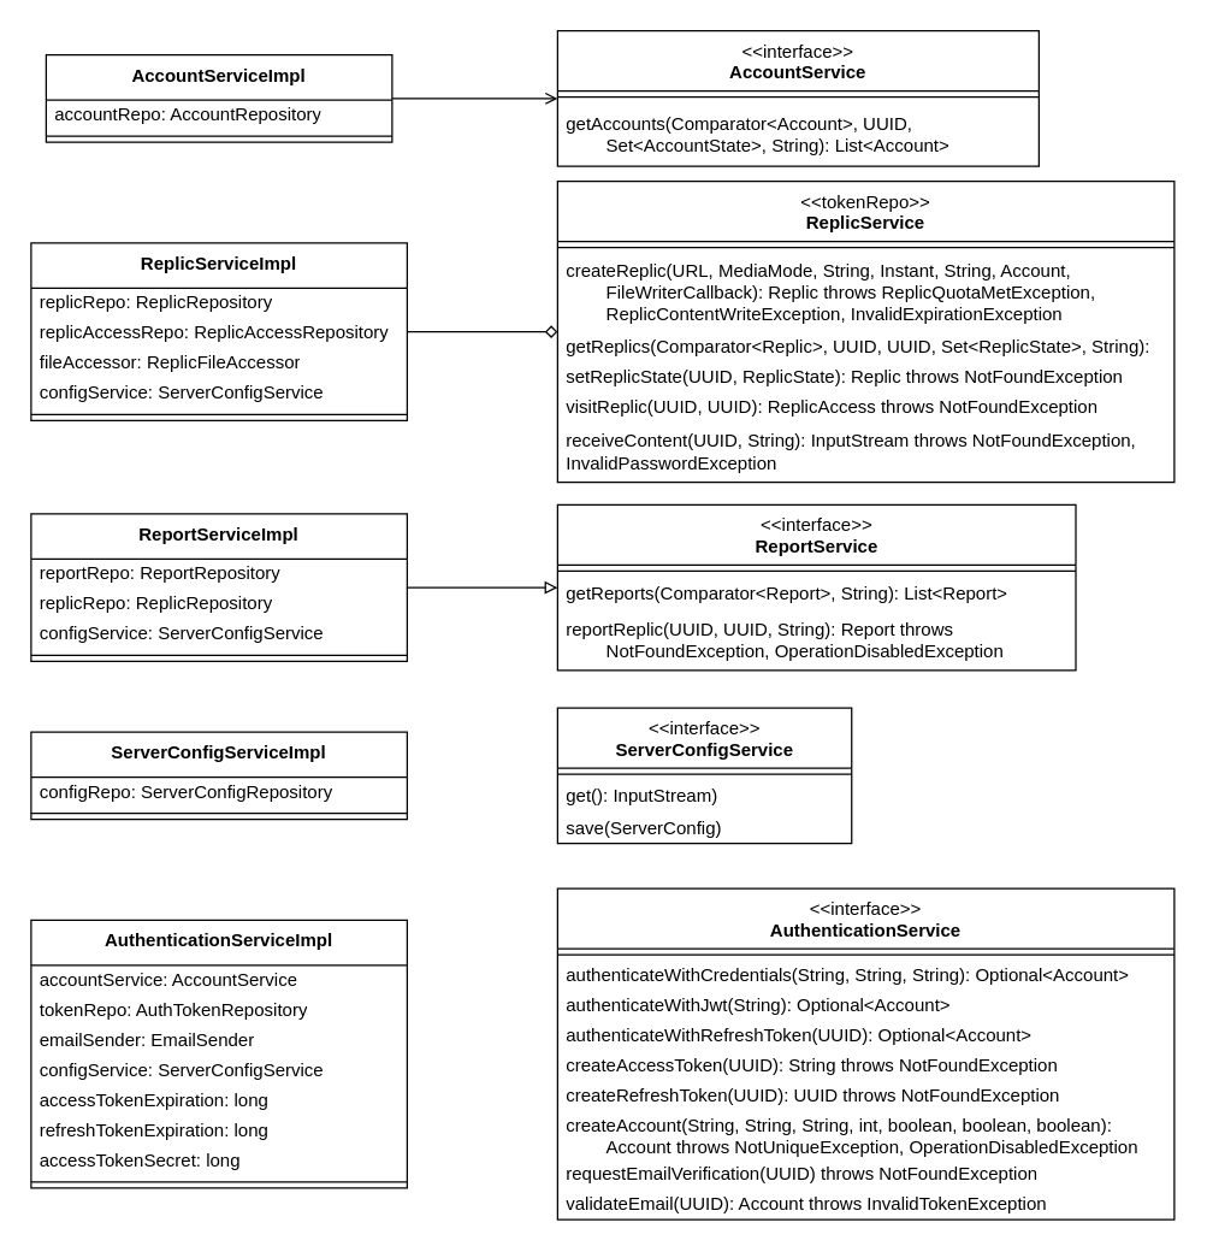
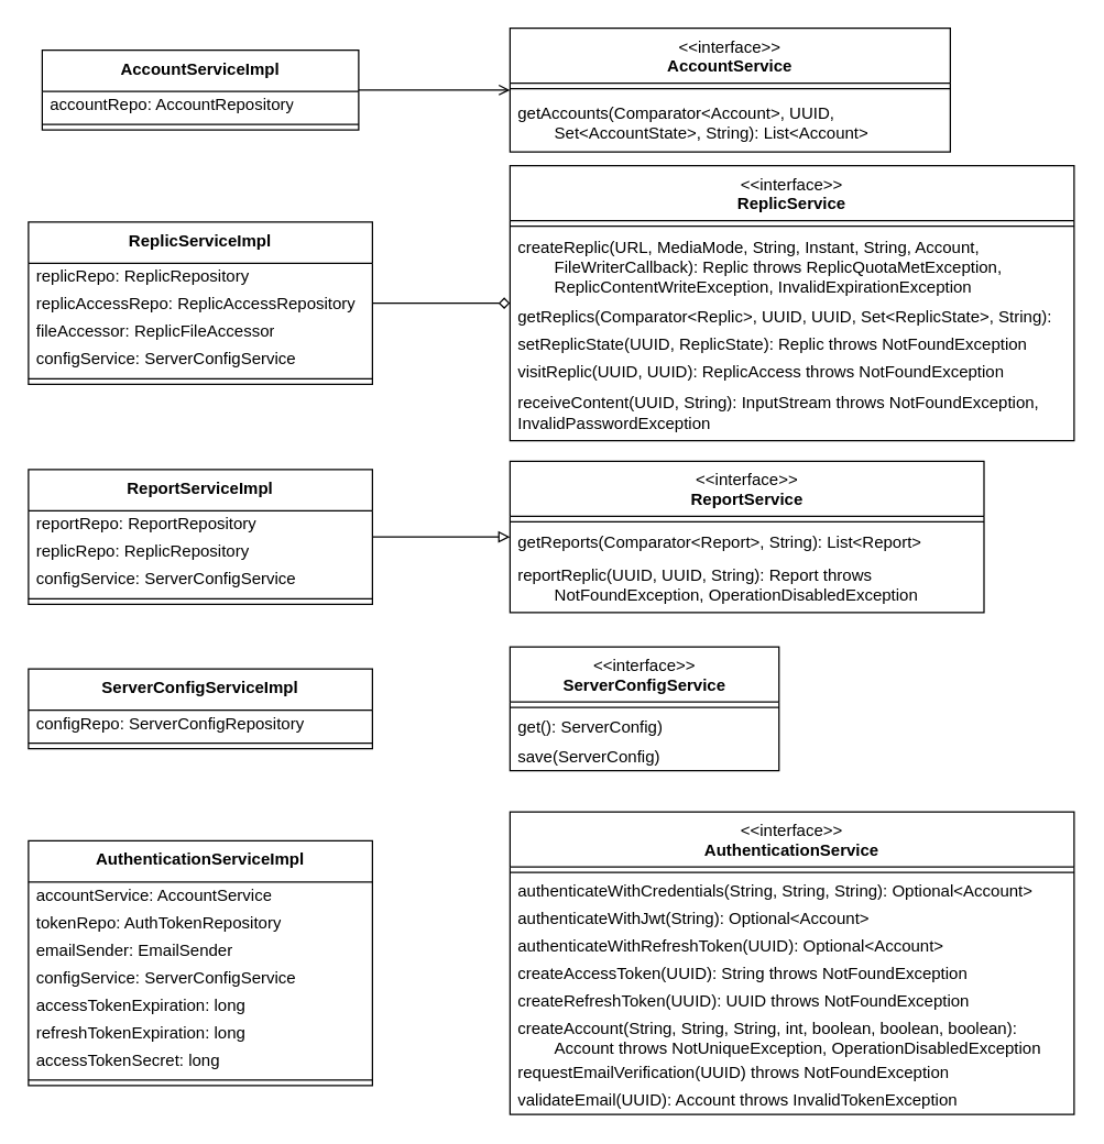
  <mxCell id="0" />
  <mxCell id="1" parent="0" />
  <mxCell id="2" value="&amp;lt;&amp;lt;interface&amp;gt;&amp;gt;&lt;br&gt;&lt;b&gt;AccountService&lt;/b&gt;&lt;div&gt;&lt;br/&gt;&lt;/div&gt;" style="swimlane;fontStyle=0;align=center;verticalAlign=top;childLayout=stackLayout;horizontal=1;startSize=40;horizontalStack=0;resizeParent=1;resizeParentMax=0;resizeLast=0;collapsible=0;marginBottom=0;html=1;whiteSpace=wrap;" parent="1" vertex="1"><mxGeometry x="370" y="20" width="320" height="90" as="geometry" /></mxCell>
  <mxCell id="3" value="" style="line;strokeWidth=1;fillColor=none;align=left;verticalAlign=middle;spacingTop=-1;spacingLeft=3;spacingRight=3;rotatable=0;labelPosition=right;points=[];portConstraint=eastwest;" parent="2" vertex="1"><mxGeometry y="40" width="320" height="8" as="geometry" /></mxCell>
  <mxCell id="4" value="getAccounts(Comparator&amp;lt;Account&amp;gt;, UUID, &lt;span style=&quot;white-space: pre;&quot;&gt;&#09;&lt;/span&gt;Set&amp;lt;AccountState&amp;gt;, String): List&amp;lt;Account&amp;gt;" style="text;html=1;strokeColor=none;fillColor=none;align=left;verticalAlign=middle;spacingLeft=4;spacingRight=4;overflow=hidden;rotatable=0;points=[[0,0.5],[1,0.5]];portConstraint=eastwest;whiteSpace=wrap;" parent="2" vertex="1"><mxGeometry y="48" width="320" height="42" as="geometry" /></mxCell>
  <mxCell id="5" value="&amp;lt;&amp;lt;interface&amp;gt;&amp;gt;&lt;br&gt;&lt;b&gt;AuthenticationService&lt;/b&gt;&lt;div&gt;&lt;br&gt;&lt;/div&gt;" style="swimlane;fontStyle=0;align=center;verticalAlign=top;childLayout=stackLayout;horizontal=1;startSize=40;horizontalStack=0;resizeParent=1;resizeParentMax=0;resizeLast=0;collapsible=0;marginBottom=0;html=1;whiteSpace=wrap;" parent="1" vertex="1"><mxGeometry x="370" y="590" width="410" height="220" as="geometry" /></mxCell>
  <mxCell id="6" value="" style="line;strokeWidth=1;fillColor=none;align=left;verticalAlign=middle;spacingTop=-1;spacingLeft=3;spacingRight=3;rotatable=0;labelPosition=right;points=[];portConstraint=eastwest;" parent="5" vertex="1"><mxGeometry y="40" width="410" height="8" as="geometry" /></mxCell>
  <mxCell id="7" value="authenticateWithCredentials(String, String, String): Optional&amp;lt;Account&amp;gt;" style="text;html=1;strokeColor=none;fillColor=none;align=left;verticalAlign=middle;spacingLeft=4;spacingRight=4;overflow=hidden;rotatable=0;points=[[0,0.5],[1,0.5]];portConstraint=eastwest;whiteSpace=wrap;" parent="5" vertex="1"><mxGeometry y="48" width="410" height="20" as="geometry" /></mxCell>
  <mxCell id="8" value="authenticateWithJwt(String): Optional&amp;lt;Account&amp;gt;" style="text;html=1;strokeColor=none;fillColor=none;align=left;verticalAlign=middle;spacingLeft=4;spacingRight=4;overflow=hidden;rotatable=0;points=[[0,0.5],[1,0.5]];portConstraint=eastwest;whiteSpace=wrap;" parent="5" vertex="1"><mxGeometry y="68" width="410" height="20" as="geometry" /></mxCell>
  <mxCell id="9" value="authenticateWithRefreshToken(UUID): Optional&amp;lt;Account&amp;gt;" style="text;html=1;strokeColor=none;fillColor=none;align=left;verticalAlign=middle;spacingLeft=4;spacingRight=4;overflow=hidden;rotatable=0;points=[[0,0.5],[1,0.5]];portConstraint=eastwest;whiteSpace=wrap;" parent="5" vertex="1"><mxGeometry y="88" width="410" height="20" as="geometry" /></mxCell>
  <mxCell id="10" value="createAccessToken(UUID): String throws NotFoundException" style="text;html=1;strokeColor=none;fillColor=none;align=left;verticalAlign=middle;spacingLeft=4;spacingRight=4;overflow=hidden;rotatable=0;points=[[0,0.5],[1,0.5]];portConstraint=eastwest;whiteSpace=wrap;" parent="5" vertex="1"><mxGeometry y="108" width="410" height="20" as="geometry" /></mxCell>
  <mxCell id="11" value="createRefreshToken(UUID): UUID throws NotFoundException" style="text;html=1;strokeColor=none;fillColor=none;align=left;verticalAlign=middle;spacingLeft=4;spacingRight=4;overflow=hidden;rotatable=0;points=[[0,0.5],[1,0.5]];portConstraint=eastwest;whiteSpace=wrap;" parent="5" vertex="1"><mxGeometry y="128" width="410" height="20" as="geometry" /></mxCell>
  <mxCell id="12" value="createAccount(String, String, String, int, boolean, boolean, boolean): &lt;span style=&quot;white-space: pre;&quot;&gt;&#09;&lt;/span&gt;Account throws NotUniqueException,&amp;nbsp;OperationDisabledException" style="text;html=1;strokeColor=none;fillColor=none;align=left;verticalAlign=middle;spacingLeft=4;spacingRight=4;overflow=hidden;rotatable=0;points=[[0,0.5],[1,0.5]];portConstraint=eastwest;whiteSpace=wrap;" parent="5" vertex="1"><mxGeometry y="148" width="410" height="32" as="geometry" /></mxCell>
  <mxCell id="13" value="requestEmailVerification(UUID) throws NotFoundException" style="text;html=1;strokeColor=none;fillColor=none;align=left;verticalAlign=middle;spacingLeft=4;spacingRight=4;overflow=hidden;rotatable=0;points=[[0,0.5],[1,0.5]];portConstraint=eastwest;whiteSpace=wrap;" parent="5" vertex="1"><mxGeometry y="180" width="410" height="20" as="geometry" /></mxCell>
  <mxCell id="14" value="validateEmail(UUID): Account throws InvalidTokenException" style="text;html=1;strokeColor=none;fillColor=none;align=left;verticalAlign=middle;spacingLeft=4;spacingRight=4;overflow=hidden;rotatable=0;points=[[0,0.5],[1,0.5]];portConstraint=eastwest;whiteSpace=wrap;" parent="5" vertex="1"><mxGeometry y="200" width="410" height="20" as="geometry" /></mxCell>
- <mxCell id="15" value="&amp;lt;&amp;lt;tokenRepo&amp;gt;&amp;gt;&lt;br&gt;&lt;b&gt;ReplicService&lt;/b&gt;&lt;div&gt;&lt;br&gt;&lt;/div&gt;" style="swimlane;fontStyle=0;align=center;verticalAlign=top;childLayout=stackLayout;horizontal=1;startSize=40;horizontalStack=0;resizeParent=1;resizeParentMax=0;resizeLast=0;collapsible=0;marginBottom=0;html=1;whiteSpace=wrap;" parent="1" vertex="1"><mxGeometry x="370" y="120" width="410" height="200" as="geometry" /></mxCell>
+ <mxCell id="15" value="&amp;lt;&amp;lt;interface&amp;gt;&amp;gt;&lt;br&gt;&lt;b&gt;ReplicService&lt;/b&gt;&lt;div&gt;&lt;br&gt;&lt;/div&gt;" style="swimlane;fontStyle=0;align=center;verticalAlign=top;childLayout=stackLayout;horizontal=1;startSize=40;horizontalStack=0;resizeParent=1;resizeParentMax=0;resizeLast=0;collapsible=0;marginBottom=0;html=1;whiteSpace=wrap;" parent="1" vertex="1"><mxGeometry x="370" y="120" width="410" height="200" as="geometry" /></mxCell>
  <mxCell id="16" value="" style="line;strokeWidth=1;fillColor=none;align=left;verticalAlign=middle;spacingTop=-1;spacingLeft=3;spacingRight=3;rotatable=0;labelPosition=right;points=[];portConstraint=eastwest;" parent="15" vertex="1"><mxGeometry y="40" width="410" height="8" as="geometry" /></mxCell>
  <mxCell id="17" value="&lt;div&gt;createReplic(URL, MediaMode, String, Instant, String, Account, &lt;span style=&quot;white-space: pre;&quot;&gt;&#09;&lt;/span&gt;FileWriterCallback): Replic throws&amp;nbsp;&lt;span style=&quot;white-space: pre;&quot;&gt;ReplicQuotaMetException, &lt;/span&gt;&lt;/div&gt;&lt;div&gt;&lt;span style=&quot;white-space: pre;&quot;&gt;&lt;span style=&quot;white-space: pre;&quot;&gt;&#09;&lt;/span&gt;ReplicContentWriteException, InvalidExpirationException&lt;/span&gt;&lt;/div&gt;" style="text;html=1;strokeColor=none;fillColor=none;align=left;verticalAlign=middle;spacingLeft=4;spacingRight=4;overflow=hidden;rotatable=0;points=[[0,0.5],[1,0.5]];portConstraint=eastwest;whiteSpace=wrap;" parent="15" vertex="1"><mxGeometry y="48" width="410" height="52" as="geometry" /></mxCell>
  <mxCell id="18" value="getReplics(Comparator&amp;lt;Replic&amp;gt;, UUID, UUID, Set&amp;lt;ReplicState&amp;gt;, String): List&amp;lt;Replic&amp;gt;" style="text;html=1;strokeColor=none;fillColor=none;align=left;verticalAlign=middle;spacingLeft=4;spacingRight=4;overflow=hidden;rotatable=0;points=[[0,0.5],[1,0.5]];portConstraint=eastwest;whiteSpace=wrap;" parent="15" vertex="1"><mxGeometry y="100" width="410" height="20" as="geometry" /></mxCell>
  <mxCell id="19" value="setReplicState(UUID, ReplicState): Replic throws NotFoundException" style="text;html=1;strokeColor=none;fillColor=none;align=left;verticalAlign=middle;spacingLeft=4;spacingRight=4;overflow=hidden;rotatable=0;points=[[0,0.5],[1,0.5]];portConstraint=eastwest;whiteSpace=wrap;" parent="15" vertex="1"><mxGeometry y="120" width="410" height="20" as="geometry" /></mxCell>
  <mxCell id="20" value="visitReplic(UUID, UUID): ReplicAccess throws NotFoundException" style="text;html=1;strokeColor=none;fillColor=none;align=left;verticalAlign=middle;spacingLeft=4;spacingRight=4;overflow=hidden;rotatable=0;points=[[0,0.5],[1,0.5]];portConstraint=eastwest;whiteSpace=wrap;" parent="15" vertex="1"><mxGeometry y="140" width="410" height="20" as="geometry" /></mxCell>
  <mxCell id="21" value="receiveContent(UUID, String): InputStream throws NotFoundException, InvalidPasswordException" style="text;html=1;strokeColor=none;fillColor=none;align=left;verticalAlign=middle;spacingLeft=4;spacingRight=4;overflow=hidden;rotatable=0;points=[[0,0.5],[1,0.5]];portConstraint=eastwest;whiteSpace=wrap;" parent="15" vertex="1"><mxGeometry y="160" width="410" height="40" as="geometry" /></mxCell>
  <mxCell id="22" value="&amp;lt;&amp;lt;interface&amp;gt;&amp;gt;&lt;br&gt;&lt;b&gt;ReportService&lt;/b&gt;&lt;div&gt;&lt;br&gt;&lt;/div&gt;" style="swimlane;fontStyle=0;align=center;verticalAlign=top;childLayout=stackLayout;horizontal=1;startSize=40;horizontalStack=0;resizeParent=1;resizeParentMax=0;resizeLast=0;collapsible=0;marginBottom=0;html=1;whiteSpace=wrap;" parent="1" vertex="1"><mxGeometry x="370" y="335" width="344.5" height="110" as="geometry" /></mxCell>
  <mxCell id="23" value="" style="line;strokeWidth=1;fillColor=none;align=left;verticalAlign=middle;spacingTop=-1;spacingLeft=3;spacingRight=3;rotatable=0;labelPosition=right;points=[];portConstraint=eastwest;" parent="22" vertex="1"><mxGeometry y="40" width="344.5" height="8" as="geometry" /></mxCell>
  <mxCell id="24" value="getReports(Comparator&amp;lt;Report&amp;gt;, String): List&amp;lt;Report&amp;gt;" style="text;html=1;strokeColor=none;fillColor=none;align=left;verticalAlign=middle;spacingLeft=4;spacingRight=4;overflow=hidden;rotatable=0;points=[[0,0.5],[1,0.5]];portConstraint=eastwest;whiteSpace=wrap;" parent="22" vertex="1"><mxGeometry y="48" width="344.5" height="22" as="geometry" /></mxCell>
  <mxCell id="25" value="reportReplic(UUID, UUID, String): Report throws &lt;span style=&quot;white-space: pre;&quot;&gt;&#09;&lt;/span&gt;NotFoundException, OperationDisabledException" style="text;html=1;strokeColor=none;fillColor=none;align=left;verticalAlign=middle;spacingLeft=4;spacingRight=4;overflow=hidden;rotatable=0;points=[[0,0.5],[1,0.5]];portConstraint=eastwest;whiteSpace=wrap;" parent="22" vertex="1"><mxGeometry y="70" width="344.5" height="40" as="geometry" /></mxCell>
  <mxCell id="26" value="&amp;lt;&amp;lt;interface&amp;gt;&amp;gt;&lt;br&gt;&lt;b&gt;ServerConfigService&lt;/b&gt;&lt;div&gt;&lt;br&gt;&lt;/div&gt;" style="swimlane;fontStyle=0;align=center;verticalAlign=top;childLayout=stackLayout;horizontal=1;startSize=40;horizontalStack=0;resizeParent=1;resizeParentMax=0;resizeLast=0;collapsible=0;marginBottom=0;html=1;whiteSpace=wrap;" parent="1" vertex="1"><mxGeometry x="370" y="470" width="195.5" height="90" as="geometry" /></mxCell>
  <mxCell id="27" value="" style="line;strokeWidth=1;fillColor=none;align=left;verticalAlign=middle;spacingTop=-1;spacingLeft=3;spacingRight=3;rotatable=0;labelPosition=right;points=[];portConstraint=eastwest;" parent="26" vertex="1"><mxGeometry y="40" width="195.5" height="8" as="geometry" /></mxCell>
- <mxCell id="28" value="get(): InputStream)" style="text;html=1;strokeColor=none;fillColor=none;align=left;verticalAlign=middle;spacingLeft=4;spacingRight=4;overflow=hidden;rotatable=0;points=[[0,0.5],[1,0.5]];portConstraint=eastwest;whiteSpace=wrap;" parent="26" vertex="1"><mxGeometry y="48" width="195.5" height="22" as="geometry" /></mxCell>
+ <mxCell id="28" value="get(): ServerConfig)" style="text;html=1;strokeColor=none;fillColor=none;align=left;verticalAlign=middle;spacingLeft=4;spacingRight=4;overflow=hidden;rotatable=0;points=[[0,0.5],[1,0.5]];portConstraint=eastwest;whiteSpace=wrap;" parent="26" vertex="1"><mxGeometry y="48" width="195.5" height="22" as="geometry" /></mxCell>
  <mxCell id="29" value="save(ServerConfig)" style="text;html=1;strokeColor=none;fillColor=none;align=left;verticalAlign=middle;spacingLeft=4;spacingRight=4;overflow=hidden;rotatable=0;points=[[0,0.5],[1,0.5]];portConstraint=eastwest;whiteSpace=wrap;" parent="26" vertex="1"><mxGeometry y="70" width="195.5" height="20" as="geometry" /></mxCell>
  <mxCell id="30" style="edgeStyle=orthogonalEdgeStyle;rounded=0;orthogonalLoop=1;jettySize=auto;html=1;endArrow=open;endFill=0;" parent="1" source="31" target="2" edge="1"><mxGeometry relative="1" as="geometry" /></mxCell>
  <mxCell id="31" value="&lt;b&gt;AccountServiceImpl&lt;/b&gt;&lt;div&gt;&lt;br&gt;&lt;/div&gt;" style="swimlane;fontStyle=0;align=center;verticalAlign=top;childLayout=stackLayout;horizontal=1;startSize=30;horizontalStack=0;resizeParent=1;resizeParentMax=0;resizeLast=0;collapsible=0;marginBottom=0;html=1;whiteSpace=wrap;" parent="1" vertex="1"><mxGeometry x="30" y="36" width="230" height="58" as="geometry" /></mxCell>
  <mxCell id="32" value="accountRepo: AccountRepository" style="text;html=1;strokeColor=none;fillColor=none;align=left;verticalAlign=middle;spacingLeft=4;spacingRight=4;overflow=hidden;rotatable=0;points=[[0,0.5],[1,0.5]];portConstraint=eastwest;whiteSpace=wrap;" parent="31" vertex="1"><mxGeometry y="30" width="230" height="20" as="geometry" /></mxCell>
  <mxCell id="33" value="" style="line;strokeWidth=1;fillColor=none;align=left;verticalAlign=middle;spacingTop=-1;spacingLeft=3;spacingRight=3;rotatable=0;labelPosition=right;points=[];portConstraint=eastwest;" parent="31" vertex="1"><mxGeometry y="50" width="230" height="8" as="geometry" /></mxCell>
  <mxCell id="34" style="edgeStyle=orthogonalEdgeStyle;rounded=0;orthogonalLoop=1;jettySize=auto;html=1;endArrow=diamond;endFill=0;" parent="1" source="35" target="15" edge="1"><mxGeometry relative="1" as="geometry" /></mxCell>
  <mxCell id="35" value="&lt;b&gt;ReplicServiceImpl&lt;/b&gt;" style="swimlane;fontStyle=0;align=center;verticalAlign=top;childLayout=stackLayout;horizontal=1;startSize=30;horizontalStack=0;resizeParent=1;resizeParentMax=0;resizeLast=0;collapsible=0;marginBottom=0;html=1;whiteSpace=wrap;" parent="1" vertex="1"><mxGeometry x="20" y="161" width="250" height="118" as="geometry" /></mxCell>
  <mxCell id="36" value="replicRepo: ReplicRepository" style="text;html=1;strokeColor=none;fillColor=none;align=left;verticalAlign=middle;spacingLeft=4;spacingRight=4;overflow=hidden;rotatable=0;points=[[0,0.5],[1,0.5]];portConstraint=eastwest;whiteSpace=wrap;" parent="35" vertex="1"><mxGeometry y="30" width="250" height="20" as="geometry" /></mxCell>
  <mxCell id="37" value="replicAccessRepo: ReplicAccessRepository" style="text;html=1;strokeColor=none;fillColor=none;align=left;verticalAlign=middle;spacingLeft=4;spacingRight=4;overflow=hidden;rotatable=0;points=[[0,0.5],[1,0.5]];portConstraint=eastwest;whiteSpace=wrap;" parent="35" vertex="1"><mxGeometry y="50" width="250" height="20" as="geometry" /></mxCell>
  <mxCell id="38" value="fileAccessor: ReplicFileAccessor" style="text;html=1;strokeColor=none;fillColor=none;align=left;verticalAlign=middle;spacingLeft=4;spacingRight=4;overflow=hidden;rotatable=0;points=[[0,0.5],[1,0.5]];portConstraint=eastwest;whiteSpace=wrap;" parent="35" vertex="1"><mxGeometry y="70" width="250" height="20" as="geometry" /></mxCell>
  <mxCell id="39" value="configService: ServerConfigService" style="text;html=1;strokeColor=none;fillColor=none;align=left;verticalAlign=middle;spacingLeft=4;spacingRight=4;overflow=hidden;rotatable=0;points=[[0,0.5],[1,0.5]];portConstraint=eastwest;whiteSpace=wrap;" parent="35" vertex="1"><mxGeometry y="90" width="250" height="20" as="geometry" /></mxCell>
  <mxCell id="40" value="" style="line;strokeWidth=1;fillColor=none;align=left;verticalAlign=middle;spacingTop=-1;spacingLeft=3;spacingRight=3;rotatable=0;labelPosition=right;points=[];portConstraint=eastwest;" parent="35" vertex="1"><mxGeometry y="110" width="250" height="8" as="geometry" /></mxCell>
  <mxCell id="41" style="edgeStyle=orthogonalEdgeStyle;rounded=0;orthogonalLoop=1;jettySize=auto;html=1;endArrow=block;endFill=0;" parent="1" source="42" target="22" edge="1"><mxGeometry relative="1" as="geometry" /></mxCell>
  <mxCell id="42" value="&lt;b&gt;ReportServiceImpl&lt;/b&gt;" style="swimlane;fontStyle=0;align=center;verticalAlign=top;childLayout=stackLayout;horizontal=1;startSize=30;horizontalStack=0;resizeParent=1;resizeParentMax=0;resizeLast=0;collapsible=0;marginBottom=0;html=1;whiteSpace=wrap;" parent="1" vertex="1"><mxGeometry x="20" y="341" width="250" height="98" as="geometry" /></mxCell>
  <mxCell id="43" value="reportRepo: ReportRepository" style="text;html=1;strokeColor=none;fillColor=none;align=left;verticalAlign=middle;spacingLeft=4;spacingRight=4;overflow=hidden;rotatable=0;points=[[0,0.5],[1,0.5]];portConstraint=eastwest;whiteSpace=wrap;" parent="42" vertex="1"><mxGeometry y="30" width="250" height="20" as="geometry" /></mxCell>
  <mxCell id="44" value="replicRepo: ReplicRepository" style="text;html=1;strokeColor=none;fillColor=none;align=left;verticalAlign=middle;spacingLeft=4;spacingRight=4;overflow=hidden;rotatable=0;points=[[0,0.5],[1,0.5]];portConstraint=eastwest;whiteSpace=wrap;" parent="42" vertex="1"><mxGeometry y="50" width="250" height="20" as="geometry" /></mxCell>
  <mxCell id="45" value="configService: ServerConfigService" style="text;html=1;strokeColor=none;fillColor=none;align=left;verticalAlign=middle;spacingLeft=4;spacingRight=4;overflow=hidden;rotatable=0;points=[[0,0.5],[1,0.5]];portConstraint=eastwest;whiteSpace=wrap;" parent="42" vertex="1"><mxGeometry y="70" width="250" height="20" as="geometry" /></mxCell>
  <mxCell id="46" value="" style="line;strokeWidth=1;fillColor=none;align=left;verticalAlign=middle;spacingTop=-1;spacingLeft=3;spacingRight=3;rotatable=0;labelPosition=right;points=[];portConstraint=eastwest;" parent="42" vertex="1"><mxGeometry y="90" width="250" height="8" as="geometry" /></mxCell>
  <mxCell id="47" value="&lt;b&gt;ServerConfigServiceImpl&lt;/b&gt;" style="swimlane;fontStyle=0;align=center;verticalAlign=top;childLayout=stackLayout;horizontal=1;startSize=30;horizontalStack=0;resizeParent=1;resizeParentMax=0;resizeLast=0;collapsible=0;marginBottom=0;html=1;whiteSpace=wrap;" parent="1" vertex="1"><mxGeometry x="20" y="486" width="250" height="58" as="geometry" /></mxCell>
  <mxCell id="48" value="configRepo: ServerConfigRepository" style="text;html=1;strokeColor=none;fillColor=none;align=left;verticalAlign=middle;spacingLeft=4;spacingRight=4;overflow=hidden;rotatable=0;points=[[0,0.5],[1,0.5]];portConstraint=eastwest;whiteSpace=wrap;" parent="47" vertex="1"><mxGeometry y="30" width="250" height="20" as="geometry" /></mxCell>
  <mxCell id="49" value="" style="line;strokeWidth=1;fillColor=none;align=left;verticalAlign=middle;spacingTop=-1;spacingLeft=3;spacingRight=3;rotatable=0;labelPosition=right;points=[];portConstraint=eastwest;" parent="47" vertex="1"><mxGeometry y="50" width="250" height="8" as="geometry" /></mxCell>
  <mxCell id="50" value="&lt;b&gt;AuthenticationServiceImpl&lt;/b&gt;" style="swimlane;fontStyle=0;align=center;verticalAlign=top;childLayout=stackLayout;horizontal=1;startSize=30;horizontalStack=0;resizeParent=1;resizeParentMax=0;resizeLast=0;collapsible=0;marginBottom=0;html=1;whiteSpace=wrap;" parent="1" vertex="1"><mxGeometry x="20" y="611" width="250" height="178" as="geometry" /></mxCell>
  <mxCell id="51" value="accountService: AccountService" style="text;html=1;strokeColor=none;fillColor=none;align=left;verticalAlign=middle;spacingLeft=4;spacingRight=4;overflow=hidden;rotatable=0;points=[[0,0.5],[1,0.5]];portConstraint=eastwest;whiteSpace=wrap;" parent="50" vertex="1"><mxGeometry y="30" width="250" height="20" as="geometry" /></mxCell>
  <mxCell id="52" value="tokenRepo: AuthTokenRepository" style="text;html=1;strokeColor=none;fillColor=none;align=left;verticalAlign=middle;spacingLeft=4;spacingRight=4;overflow=hidden;rotatable=0;points=[[0,0.5],[1,0.5]];portConstraint=eastwest;whiteSpace=wrap;" parent="50" vertex="1"><mxGeometry y="50" width="250" height="20" as="geometry" /></mxCell>
  <mxCell id="53" value="emailSender: EmailSender" style="text;html=1;strokeColor=none;fillColor=none;align=left;verticalAlign=middle;spacingLeft=4;spacingRight=4;overflow=hidden;rotatable=0;points=[[0,0.5],[1,0.5]];portConstraint=eastwest;whiteSpace=wrap;" parent="50" vertex="1"><mxGeometry y="70" width="250" height="20" as="geometry" /></mxCell>
  <mxCell id="54" value="configService: ServerConfigService" style="text;html=1;strokeColor=none;fillColor=none;align=left;verticalAlign=middle;spacingLeft=4;spacingRight=4;overflow=hidden;rotatable=0;points=[[0,0.5],[1,0.5]];portConstraint=eastwest;whiteSpace=wrap;" parent="50" vertex="1"><mxGeometry y="90" width="250" height="20" as="geometry" /></mxCell>
  <mxCell id="55" value="accessTokenExpiration: long" style="text;html=1;strokeColor=none;fillColor=none;align=left;verticalAlign=middle;spacingLeft=4;spacingRight=4;overflow=hidden;rotatable=0;points=[[0,0.5],[1,0.5]];portConstraint=eastwest;whiteSpace=wrap;" parent="50" vertex="1"><mxGeometry y="110" width="250" height="20" as="geometry" /></mxCell>
  <mxCell id="56" value="refreshTokenExpiration: long" style="text;html=1;strokeColor=none;fillColor=none;align=left;verticalAlign=middle;spacingLeft=4;spacingRight=4;overflow=hidden;rotatable=0;points=[[0,0.5],[1,0.5]];portConstraint=eastwest;whiteSpace=wrap;" parent="50" vertex="1"><mxGeometry y="130" width="250" height="20" as="geometry" /></mxCell>
  <mxCell id="57" value="accessTokenSecret: long" style="text;html=1;strokeColor=none;fillColor=none;align=left;verticalAlign=middle;spacingLeft=4;spacingRight=4;overflow=hidden;rotatable=0;points=[[0,0.5],[1,0.5]];portConstraint=eastwest;whiteSpace=wrap;" parent="50" vertex="1"><mxGeometry y="150" width="250" height="20" as="geometry" /></mxCell>
  <mxCell id="58" value="" style="line;strokeWidth=1;fillColor=none;align=left;verticalAlign=middle;spacingTop=-1;spacingLeft=3;spacingRight=3;rotatable=0;labelPosition=right;points=[];portConstraint=eastwest;" parent="50" vertex="1"><mxGeometry y="170" width="250" height="8" as="geometry" /></mxCell>
